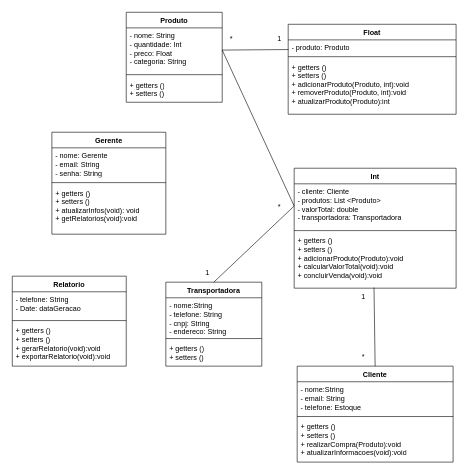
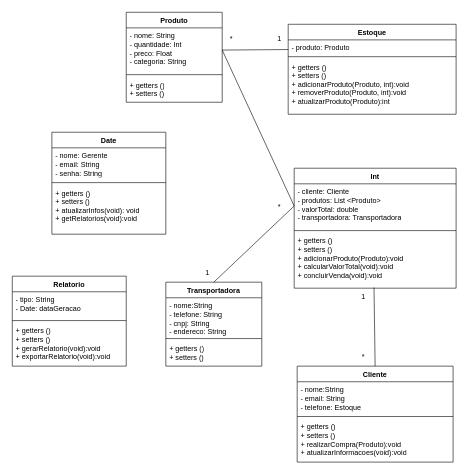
  <mxCell id="0" />
  <mxCell id="1" parent="0" />
- <mxCell id="2" value="&lt;div&gt;Float&lt;/div&gt;" style="swimlane;fontStyle=1;align=center;verticalAlign=top;childLayout=stackLayout;horizontal=1;startSize=26;horizontalStack=0;resizeParent=1;resizeParentMax=0;resizeLast=0;collapsible=1;marginBottom=0;whiteSpace=wrap;html=1;" vertex="1" parent="1"><mxGeometry x="480" y="40" width="280" height="150" as="geometry" /></mxCell>
+ <mxCell id="2" value="&lt;div&gt;Estoque&lt;/div&gt;" style="swimlane;fontStyle=1;align=center;verticalAlign=top;childLayout=stackLayout;horizontal=1;startSize=26;horizontalStack=0;resizeParent=1;resizeParentMax=0;resizeLast=0;collapsible=1;marginBottom=0;whiteSpace=wrap;html=1;" vertex="1" parent="1"><mxGeometry x="480" y="40" width="280" height="150" as="geometry" /></mxCell>
  <mxCell id="3" value="- produto: Produto " style="text;strokeColor=none;fillColor=none;align=left;verticalAlign=top;spacingLeft=4;spacingRight=4;overflow=hidden;rotatable=0;points=[[0,0.5],[1,0.5]];portConstraint=eastwest;whiteSpace=wrap;html=1;" vertex="1" parent="2"><mxGeometry y="26" width="280" height="24" as="geometry" /></mxCell>
  <mxCell id="4" value="" style="line;strokeWidth=1;fillColor=none;align=left;verticalAlign=middle;spacingTop=-1;spacingLeft=3;spacingRight=3;rotatable=0;labelPosition=right;points=[];portConstraint=eastwest;strokeColor=inherit;" vertex="1" parent="2"><mxGeometry y="50" width="280" height="8" as="geometry" /></mxCell>
  <mxCell id="5" value="&lt;div&gt;+ getters ()&lt;/div&gt;+ setters ()&lt;div&gt;+ adicionarProduto(Produto, int):void&lt;/div&gt;&lt;div&gt;+ removerProduto(Produto, int):void&lt;/div&gt;&lt;div&gt;+ atualizarProduto(Produto):int&lt;br&gt;&lt;/div&gt;" style="text;strokeColor=none;fillColor=none;align=left;verticalAlign=top;spacingLeft=4;spacingRight=4;overflow=hidden;rotatable=0;points=[[0,0.5],[1,0.5]];portConstraint=eastwest;whiteSpace=wrap;html=1;" vertex="1" parent="2"><mxGeometry y="58" width="280" height="92" as="geometry" /></mxCell>
  <mxCell id="6" value="&lt;div&gt;Transportadora&lt;/div&gt;" style="swimlane;fontStyle=1;align=center;verticalAlign=top;childLayout=stackLayout;horizontal=1;startSize=26;horizontalStack=0;resizeParent=1;resizeParentMax=0;resizeLast=0;collapsible=1;marginBottom=0;whiteSpace=wrap;html=1;" vertex="1" parent="1"><mxGeometry x="276" y="470" width="160" height="140" as="geometry" /></mxCell>
  <mxCell id="7" value="&lt;div&gt;- nome:String&lt;/div&gt;&lt;div&gt;- telefone: String&lt;/div&gt;&lt;div&gt;- cnpj: String&lt;/div&gt;&lt;div&gt;- endereco: String&lt;/div&gt;" style="text;strokeColor=none;fillColor=none;align=left;verticalAlign=top;spacingLeft=4;spacingRight=4;overflow=hidden;rotatable=0;points=[[0,0.5],[1,0.5]];portConstraint=eastwest;whiteSpace=wrap;html=1;" vertex="1" parent="6"><mxGeometry y="26" width="160" height="64" as="geometry" /></mxCell>
  <mxCell id="8" value="" style="line;strokeWidth=1;fillColor=none;align=left;verticalAlign=middle;spacingTop=-1;spacingLeft=3;spacingRight=3;rotatable=0;labelPosition=right;points=[];portConstraint=eastwest;strokeColor=inherit;" vertex="1" parent="6"><mxGeometry y="90" width="160" height="8" as="geometry" /></mxCell>
  <mxCell id="9" value="&lt;div&gt;+ getters ()&lt;/div&gt;+ setters ()" style="text;strokeColor=none;fillColor=none;align=left;verticalAlign=top;spacingLeft=4;spacingRight=4;overflow=hidden;rotatable=0;points=[[0,0.5],[1,0.5]];portConstraint=eastwest;whiteSpace=wrap;html=1;" vertex="1" parent="6"><mxGeometry y="98" width="160" height="42" as="geometry" /></mxCell>
  <mxCell id="10" value="&lt;div&gt;Cliente&lt;/div&gt;&lt;div&gt;&lt;br&gt;&lt;/div&gt;" style="swimlane;fontStyle=1;align=center;verticalAlign=top;childLayout=stackLayout;horizontal=1;startSize=26;horizontalStack=0;resizeParent=1;resizeParentMax=0;resizeLast=0;collapsible=1;marginBottom=0;whiteSpace=wrap;html=1;" vertex="1" parent="1"><mxGeometry x="495" y="610" width="260" height="160" as="geometry" /></mxCell>
  <mxCell id="11" value="&lt;div&gt;- nome:String&lt;/div&gt;&lt;div&gt;- email: String&lt;/div&gt;&lt;div&gt;- telefone: Estoque&lt;br&gt;&lt;/div&gt;" style="text;strokeColor=none;fillColor=none;align=left;verticalAlign=top;spacingLeft=4;spacingRight=4;overflow=hidden;rotatable=0;points=[[0,0.5],[1,0.5]];portConstraint=eastwest;whiteSpace=wrap;html=1;" vertex="1" parent="10"><mxGeometry y="26" width="260" height="54" as="geometry" /></mxCell>
  <mxCell id="12" value="" style="line;strokeWidth=1;fillColor=none;align=left;verticalAlign=middle;spacingTop=-1;spacingLeft=3;spacingRight=3;rotatable=0;labelPosition=right;points=[];portConstraint=eastwest;strokeColor=inherit;" vertex="1" parent="10"><mxGeometry y="80" width="260" height="8" as="geometry" /></mxCell>
  <mxCell id="13" value="&lt;div&gt;+ getters ()&lt;/div&gt;&lt;div&gt;+ setters ()&lt;br&gt;&lt;/div&gt;&lt;div&gt;+ realizarCompra(Produto):void&lt;/div&gt;&lt;div&gt;+ atualizarInformacoes(void):void&lt;br&gt;&lt;/div&gt;" style="text;strokeColor=none;fillColor=none;align=left;verticalAlign=top;spacingLeft=4;spacingRight=4;overflow=hidden;rotatable=0;points=[[0,0.5],[1,0.5]];portConstraint=eastwest;whiteSpace=wrap;html=1;" vertex="1" parent="10"><mxGeometry y="88" width="260" height="72" as="geometry" /></mxCell>
  <mxCell id="14" value="&lt;div&gt;Relatorio&lt;/div&gt;&lt;div&gt;&lt;br&gt;&lt;/div&gt;" style="swimlane;fontStyle=1;align=center;verticalAlign=top;childLayout=stackLayout;horizontal=1;startSize=26;horizontalStack=0;resizeParent=1;resizeParentMax=0;resizeLast=0;collapsible=1;marginBottom=0;whiteSpace=wrap;html=1;" vertex="1" parent="1"><mxGeometry y="460" width="190" height="150" as="geometry" x="20" /></mxCell>
- <mxCell id="15" value="&lt;div&gt;- telefone: String&lt;/div&gt;&lt;div&gt;- Date: dataGeracao&lt;/div&gt;" style="text;strokeColor=none;fillColor=none;align=left;verticalAlign=top;spacingLeft=4;spacingRight=4;overflow=hidden;rotatable=0;points=[[0,0.5],[1,0.5]];portConstraint=eastwest;whiteSpace=wrap;html=1;" vertex="1" parent="14"><mxGeometry y="26" width="190" height="44" as="geometry" /></mxCell>
+ <mxCell id="15" value="&lt;div&gt;- tipo: String&lt;/div&gt;&lt;div&gt;- Date: dataGeracao&lt;/div&gt;" style="text;strokeColor=none;fillColor=none;align=left;verticalAlign=top;spacingLeft=4;spacingRight=4;overflow=hidden;rotatable=0;points=[[0,0.5],[1,0.5]];portConstraint=eastwest;whiteSpace=wrap;html=1;" vertex="1" parent="14"><mxGeometry y="26" width="190" height="44" as="geometry" /></mxCell>
  <mxCell id="16" value="" style="line;strokeWidth=1;fillColor=none;align=left;verticalAlign=middle;spacingTop=-1;spacingLeft=3;spacingRight=3;rotatable=0;labelPosition=right;points=[];portConstraint=eastwest;strokeColor=inherit;" vertex="1" parent="14"><mxGeometry y="70" width="190" height="8" as="geometry" /></mxCell>
  <mxCell id="17" value="&lt;div&gt;&lt;div&gt;+ getters ()&lt;/div&gt;+ setters ()&lt;/div&gt;&lt;div&gt;+ gerarRelatorio(void):void&lt;/div&gt;&lt;div&gt;+ exportarRelatorio(void):void&lt;br&gt;&lt;/div&gt;" style="text;strokeColor=none;fillColor=none;align=left;verticalAlign=top;spacingLeft=4;spacingRight=4;overflow=hidden;rotatable=0;points=[[0,0.5],[1,0.5]];portConstraint=eastwest;whiteSpace=wrap;html=1;" vertex="1" parent="14"><mxGeometry y="78" width="190" height="72" as="geometry" /></mxCell>
  <mxCell id="18" value="&lt;div&gt;Int&lt;/div&gt;" style="swimlane;fontStyle=1;align=center;verticalAlign=top;childLayout=stackLayout;horizontal=1;startSize=26;horizontalStack=0;resizeParent=1;resizeParentMax=0;resizeLast=0;collapsible=1;marginBottom=0;whiteSpace=wrap;html=1;" vertex="1" parent="1"><mxGeometry x="490" y="280" width="270" height="200" as="geometry" /></mxCell>
  <mxCell id="19" value="&lt;div&gt;- cliente: Cliente&lt;br&gt;&lt;/div&gt;&lt;div&gt;- produtos: List &amp;lt;Produto&amp;gt; &lt;/div&gt;&lt;div&gt;- valorTotal: double&lt;br&gt;&lt;/div&gt;&lt;div&gt;- transportadora: Transportadora&lt;/div&gt;&lt;div&gt;&lt;br&gt;&lt;/div&gt;" style="text;strokeColor=none;fillColor=none;align=left;verticalAlign=top;spacingLeft=4;spacingRight=4;overflow=hidden;rotatable=0;points=[[0,0.5],[1,0.5]];portConstraint=eastwest;whiteSpace=wrap;html=1;" vertex="1" parent="18"><mxGeometry y="26" width="270" height="74" as="geometry" /></mxCell>
  <mxCell id="20" value="" style="line;strokeWidth=1;fillColor=none;align=left;verticalAlign=middle;spacingTop=-1;spacingLeft=3;spacingRight=3;rotatable=0;labelPosition=right;points=[];portConstraint=eastwest;strokeColor=inherit;" vertex="1" parent="18"><mxGeometry y="100" width="270" height="8" as="geometry" /></mxCell>
  <mxCell id="21" value="&lt;div&gt;+ getters ()&lt;/div&gt;&lt;div&gt;+ setters ()&lt;/div&gt;&lt;div&gt;+ adicionarProduto(Produto):void&lt;/div&gt;&lt;div&gt;+ calcularValorTotal(void):void&lt;/div&gt;&lt;div&gt;+ concluirVenda(void):void&lt;br&gt;&lt;/div&gt;" style="text;strokeColor=none;fillColor=none;align=left;verticalAlign=top;spacingLeft=4;spacingRight=4;overflow=hidden;rotatable=0;points=[[0,0.5],[1,0.5]];portConstraint=eastwest;whiteSpace=wrap;html=1;" vertex="1" parent="18"><mxGeometry y="108" width="270" height="92" as="geometry" /></mxCell>
- <mxCell id="22" value="&lt;div&gt;Gerente&lt;/div&gt;" style="swimlane;fontStyle=1;align=center;verticalAlign=top;childLayout=stackLayout;horizontal=1;startSize=26;horizontalStack=0;resizeParent=1;resizeParentMax=0;resizeLast=0;collapsible=1;marginBottom=0;whiteSpace=wrap;html=1;" vertex="1" parent="1"><mxGeometry x="86" y="220" width="190" height="170" as="geometry" /></mxCell>
+ <mxCell id="22" value="&lt;div&gt;Date&lt;/div&gt;" style="swimlane;fontStyle=1;align=center;verticalAlign=top;childLayout=stackLayout;horizontal=1;startSize=26;horizontalStack=0;resizeParent=1;resizeParentMax=0;resizeLast=0;collapsible=1;marginBottom=0;whiteSpace=wrap;html=1;" vertex="1" parent="1"><mxGeometry x="86" y="220" width="190" height="170" as="geometry" /></mxCell>
  <mxCell id="23" value="&lt;div&gt;- nome: Gerente&lt;/div&gt;&lt;div&gt;- email: String&lt;/div&gt;&lt;div&gt;- senha: String&lt;br&gt;&lt;/div&gt;" style="text;strokeColor=none;fillColor=none;align=left;verticalAlign=top;spacingLeft=4;spacingRight=4;overflow=hidden;rotatable=0;points=[[0,0.5],[1,0.5]];portConstraint=eastwest;whiteSpace=wrap;html=1;" vertex="1" parent="22"><mxGeometry y="26" width="190" height="54" as="geometry" /></mxCell>
  <mxCell id="24" value="" style="line;strokeWidth=1;fillColor=none;align=left;verticalAlign=middle;spacingTop=-1;spacingLeft=3;spacingRight=3;rotatable=0;labelPosition=right;points=[];portConstraint=eastwest;strokeColor=inherit;" vertex="1" parent="22"><mxGeometry y="80" width="190" height="8" as="geometry" /></mxCell>
  <mxCell id="25" value="&lt;div&gt;+ getters ()&lt;/div&gt;&lt;div&gt;+ setters ()&lt;/div&gt;&lt;div&gt;+ atualizarInfos(void): void&lt;/div&gt;&lt;div&gt;+ getRelatorios(void):void&lt;/div&gt;&lt;div&gt;&lt;br&gt;&lt;/div&gt;" style="text;strokeColor=none;fillColor=none;align=left;verticalAlign=top;spacingLeft=4;spacingRight=4;overflow=hidden;rotatable=0;points=[[0,0.5],[1,0.5]];portConstraint=eastwest;whiteSpace=wrap;html=1;" vertex="1" parent="22"><mxGeometry y="88" width="190" height="82" as="geometry" /></mxCell>
  <mxCell id="26" value="&lt;div&gt;Produto&lt;/div&gt;" style="swimlane;fontStyle=1;align=center;verticalAlign=top;childLayout=stackLayout;horizontal=1;startSize=26;horizontalStack=0;resizeParent=1;resizeParentMax=0;resizeLast=0;collapsible=1;marginBottom=0;whiteSpace=wrap;html=1;" vertex="1" parent="1"><mxGeometry x="210" y="20" width="160" height="150" as="geometry" /></mxCell>
  <mxCell id="27" value="&lt;div&gt;- nome: String&lt;/div&gt;&lt;div&gt;- quantidade: Int&lt;br&gt;&lt;/div&gt;&lt;div&gt;- preco: Float&lt;br&gt;&lt;/div&gt;&lt;div&gt;- categoria: String&lt;br&gt;&lt;/div&gt;" style="text;strokeColor=none;fillColor=none;align=left;verticalAlign=top;spacingLeft=4;spacingRight=4;overflow=hidden;rotatable=0;points=[[0,0.5],[1,0.5]];portConstraint=eastwest;whiteSpace=wrap;html=1;" vertex="1" parent="26"><mxGeometry y="26" width="160" height="74" as="geometry" /></mxCell>
  <mxCell id="28" value="" style="line;strokeWidth=1;fillColor=none;align=left;verticalAlign=middle;spacingTop=-1;spacingLeft=3;spacingRight=3;rotatable=0;labelPosition=right;points=[];portConstraint=eastwest;strokeColor=inherit;" vertex="1" parent="26"><mxGeometry y="100" width="160" height="8" as="geometry" /></mxCell>
  <mxCell id="29" value="&lt;div&gt;+ getters ()&lt;/div&gt;&lt;div&gt;+ setters ()&lt;/div&gt;&lt;div&gt;&lt;br&gt;&lt;/div&gt;" style="text;strokeColor=none;fillColor=none;align=left;verticalAlign=top;spacingLeft=4;spacingRight=4;overflow=hidden;rotatable=0;points=[[0,0.5],[1,0.5]];portConstraint=eastwest;whiteSpace=wrap;html=1;" vertex="1" parent="26"><mxGeometry y="108" width="160" height="42" as="geometry" /></mxCell>
  <mxCell id="30" value="" style="endArrow=none;html=1;rounded=0;exitX=1;exitY=0.5;exitDx=0;exitDy=0;entryX=0.001;entryY=0.671;entryDx=0;entryDy=0;entryPerimeter=0;" edge="1" parent="1" source="27" target="3"><mxGeometry width="50" height="50" relative="1" as="geometry"><mxPoint x="440" y="460" as="sourcePoint" /><mxPoint x="490" y="410" as="targetPoint" /></mxGeometry></mxCell>
  <mxCell id="31" value="" style="endArrow=none;html=1;rounded=0;exitX=0.5;exitY=0;exitDx=0;exitDy=0;entryX=0;entryY=0.5;entryDx=0;entryDy=0;" edge="1" parent="1" source="6" target="19"><mxGeometry width="50" height="50" relative="1" as="geometry"><mxPoint x="271" y="93" as="sourcePoint" /><mxPoint x="490" y="88" as="targetPoint" /></mxGeometry></mxCell>
  <mxCell id="32" value="" style="endArrow=none;html=1;rounded=0;exitX=0.5;exitY=0;exitDx=0;exitDy=0;entryX=0.493;entryY=0.988;entryDx=0;entryDy=0;entryPerimeter=0;" edge="1" parent="1" source="10" target="21"><mxGeometry width="50" height="50" relative="1" as="geometry"><mxPoint x="281" y="103" as="sourcePoint" /><mxPoint x="500" y="98" as="targetPoint" /></mxGeometry></mxCell>
  <mxCell id="33" value="" style="endArrow=none;html=1;rounded=0;exitX=1;exitY=0.5;exitDx=0;exitDy=0;entryX=0;entryY=0.5;entryDx=0;entryDy=0;" edge="1" parent="1" source="27" target="19"><mxGeometry width="50" height="50" relative="1" as="geometry"><mxPoint x="291" y="113" as="sourcePoint" /><mxPoint x="510" y="108" as="targetPoint" /></mxGeometry></mxCell>
  <mxCell id="34" value="*" style="text;html=1;align=center;verticalAlign=middle;resizable=0;points=[];autosize=1;strokeColor=none;fillColor=none;" vertex="1" parent="1"><mxGeometry x="450" y="330" width="30" height="30" as="geometry" /></mxCell>
  <mxCell id="35" value="1" style="text;html=1;align=center;verticalAlign=middle;resizable=0;points=[];autosize=1;strokeColor=none;fillColor=none;" vertex="1" parent="1"><mxGeometry x="330" y="440" width="30" height="30" as="geometry" /></mxCell>
  <mxCell id="36" value="*" style="text;html=1;align=center;verticalAlign=middle;resizable=0;points=[];autosize=1;strokeColor=none;fillColor=none;" vertex="1" parent="1"><mxGeometry x="370" y="50" width="30" height="30" as="geometry" /></mxCell>
  <mxCell id="37" value="1" style="text;html=1;align=center;verticalAlign=middle;resizable=0;points=[];autosize=1;strokeColor=none;fillColor=none;" vertex="1" parent="1"><mxGeometry x="450" y="50" width="30" height="30" as="geometry" /></mxCell>
  <mxCell id="38" value="*" style="text;html=1;align=center;verticalAlign=middle;resizable=0;points=[];autosize=1;strokeColor=none;fillColor=none;" vertex="1" parent="1"><mxGeometry x="590" y="580" width="30" height="30" as="geometry" /></mxCell>
  <mxCell id="39" value="1" style="text;html=1;align=center;verticalAlign=middle;resizable=0;points=[];autosize=1;strokeColor=none;fillColor=none;" vertex="1" parent="1"><mxGeometry x="590" y="480" width="30" height="30" as="geometry" /></mxCell>
